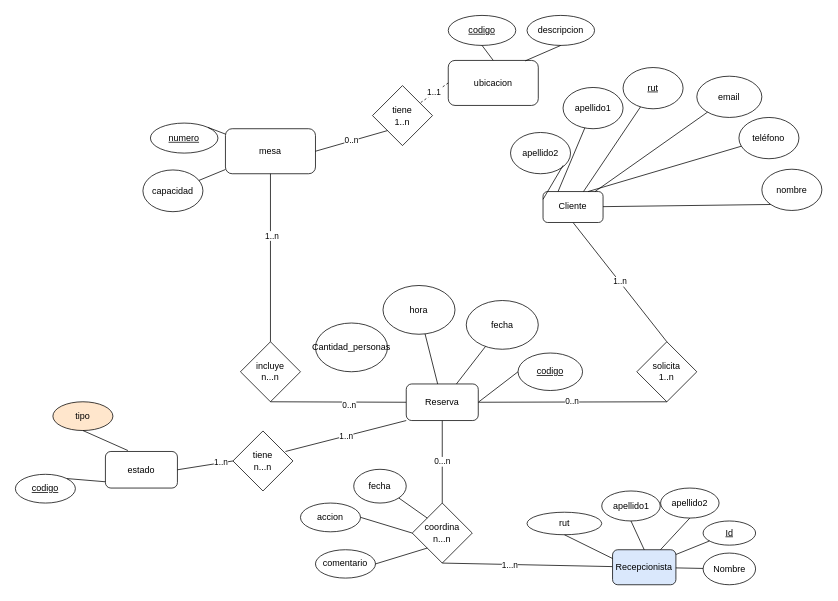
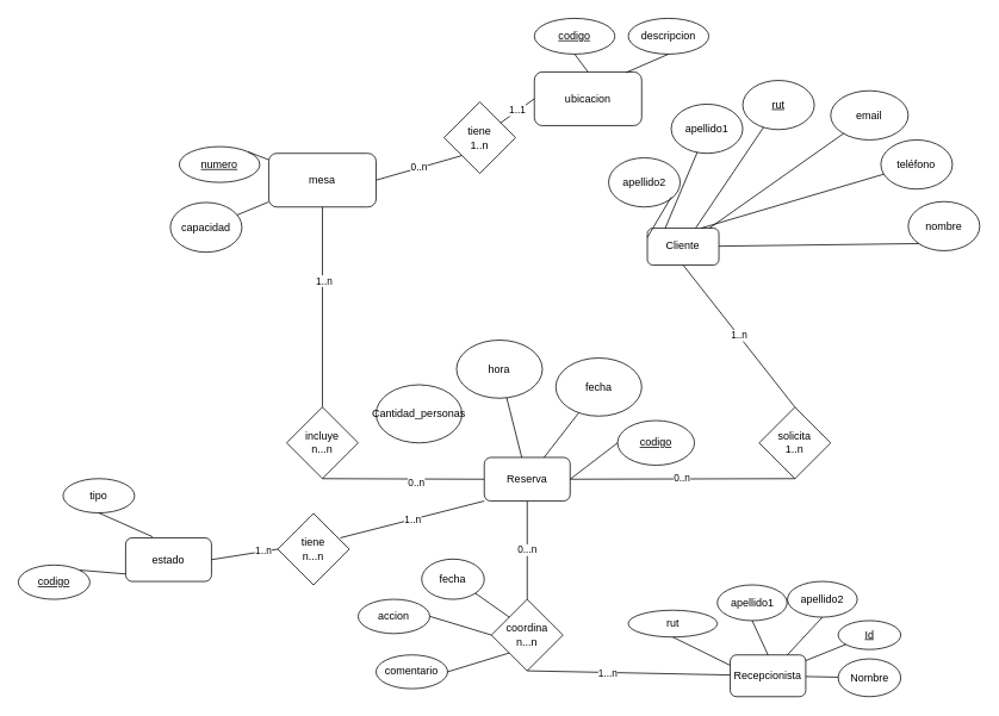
  <mxCell id="0" />
  <mxCell id="1" parent="0" />
  <mxCell id="2" value="coordina&lt;br&gt;n...n" style="rhombus;whiteSpace=wrap;html=1;" parent="1" vertex="1"><mxGeometry x="549" y="670" width="80" height="80" as="geometry" /></mxCell>
  <mxCell id="3" value="solicita&lt;br&gt;1..n" style="rhombus;whiteSpace=wrap;html=1;" parent="1" vertex="1"><mxGeometry x="848.33" y="455" width="80" height="80" as="geometry" /></mxCell>
  <mxCell id="4" value="" style="endArrow=none;html=1;rounded=0;entryX=0.5;entryY=1;entryDx=0;entryDy=0;" parent="1" source="30" target="2" edge="1"><mxGeometry width="50" height="50" relative="1" as="geometry"><mxPoint x="670" y="590" as="sourcePoint" /><mxPoint x="720" y="540" as="targetPoint" /></mxGeometry></mxCell>
  <mxCell id="5" value="1...n" style="edgeLabel;html=1;align=center;verticalAlign=middle;resizable=0;points=[];" parent="4" vertex="1" connectable="0"><mxGeometry x="0.217" y="1" relative="1" as="geometry"><mxPoint as="offset" /></mxGeometry></mxCell>
  <mxCell id="6" value="0...n" style="endArrow=none;html=1;rounded=0;entryX=0.5;entryY=0;entryDx=0;entryDy=0;exitX=0.5;exitY=1;exitDx=0;exitDy=0;" parent="1" source="39" target="2" edge="1"><mxGeometry width="50" height="50" relative="1" as="geometry"><mxPoint x="670" y="590" as="sourcePoint" /><mxPoint x="720" y="540" as="targetPoint" /><Array as="points" /></mxGeometry></mxCell>
  <mxCell id="7" value="0..n" style="endArrow=none;html=1;rounded=0;entryX=1;entryY=0.5;entryDx=0;entryDy=0;exitX=0.5;exitY=1;exitDx=0;exitDy=0;" parent="1" source="3" target="39" edge="1"><mxGeometry width="50" height="50" relative="1" as="geometry"><mxPoint x="670" y="590" as="sourcePoint" /><mxPoint x="720" y="540" as="targetPoint" /></mxGeometry></mxCell>
  <mxCell id="8" value="1..n" style="endArrow=none;html=1;rounded=0;entryX=0.5;entryY=0;entryDx=0;entryDy=0;exitX=0.5;exitY=1;exitDx=0;exitDy=0;" parent="1" source="9" target="3" edge="1"><mxGeometry width="50" height="50" relative="1" as="geometry"><mxPoint x="1030" y="595.4" as="sourcePoint" /><mxPoint x="1080" y="545.4" as="targetPoint" /></mxGeometry></mxCell>
  <mxCell id="9" value="Cliente" style="rounded=1;whiteSpace=wrap;html=1;" parent="1" vertex="1"><mxGeometry x="723.333" y="254.785" width="80" height="41.25" as="geometry" /></mxCell>
  <mxCell id="10" value="&lt;u&gt;rut&lt;/u&gt;" style="ellipse;whiteSpace=wrap;html=1;" parent="1" vertex="1"><mxGeometry x="830.003" y="89.46" width="80" height="55" as="geometry" /></mxCell>
  <mxCell id="11" value="nombre" style="ellipse;whiteSpace=wrap;html=1;" parent="1" vertex="1"><mxGeometry x="1014.997" y="225.005" width="80" height="55" as="geometry" /></mxCell>
  <mxCell id="12" value="apellido1" style="ellipse;whiteSpace=wrap;html=1;" parent="1" vertex="1"><mxGeometry x="750" y="116.025" width="80" height="55" as="geometry" /></mxCell>
  <mxCell id="13" value="teléfono" style="ellipse;whiteSpace=wrap;html=1;" parent="1" vertex="1"><mxGeometry x="984.44" y="156.02" width="80" height="55" as="geometry" /></mxCell>
  <mxCell id="14" value="email" style="ellipse;whiteSpace=wrap;html=1;" parent="1" vertex="1"><mxGeometry x="928.33" y="101.02" width="86.667" height="55" as="geometry" /></mxCell>
  <mxCell id="15" value="" style="endArrow=none;html=1;rounded=0;" parent="1" source="9" target="10" edge="1"><mxGeometry width="50" height="50" relative="1" as="geometry"><mxPoint x="840" y="104.37" as="sourcePoint" /><mxPoint x="890" y="54.37" as="targetPoint" /></mxGeometry></mxCell>
  <mxCell id="16" value="&lt;u&gt;codigo&lt;/u&gt;" style="ellipse;whiteSpace=wrap;html=1;" parent="1" vertex="1"><mxGeometry x="690" y="470" width="86" height="50" as="geometry" /></mxCell>
  <mxCell id="17" value="" style="endArrow=none;html=1;rounded=0;" parent="1" source="9" target="14" edge="1"><mxGeometry width="50" height="50" relative="1" as="geometry"><mxPoint x="710" y="74.37" as="sourcePoint" /><mxPoint x="760" y="24.37" as="targetPoint" /></mxGeometry></mxCell>
  <mxCell id="18" value="" style="endArrow=none;html=1;rounded=0;entryX=0.75;entryY=0;entryDx=0;entryDy=0;" parent="1" source="13" target="9" edge="1"><mxGeometry width="50" height="50" relative="1" as="geometry"><mxPoint x="710" y="74.37" as="sourcePoint" /><mxPoint x="760" y="24.37" as="targetPoint" /></mxGeometry></mxCell>
  <mxCell id="19" value="" style="endArrow=none;html=1;rounded=0;entryX=0.25;entryY=0;entryDx=0;entryDy=0;" parent="1" source="12" edge="1" target="9"><mxGeometry width="50" height="50" relative="1" as="geometry"><mxPoint x="710" y="74.37" as="sourcePoint" /><mxPoint x="860" y="260" as="targetPoint" /></mxGeometry></mxCell>
  <mxCell id="20" value="" style="endArrow=none;html=1;rounded=0;entryX=0;entryY=0.5;entryDx=0;entryDy=0;exitX=1;exitY=0.5;exitDx=0;exitDy=0;" parent="1" source="39" target="16" edge="1"><mxGeometry width="50" height="50" relative="1" as="geometry"><mxPoint x="400" y="866.03" as="sourcePoint" /><mxPoint x="450" y="816.03" as="targetPoint" /></mxGeometry></mxCell>
  <mxCell id="21" value="" style="endArrow=none;html=1;rounded=0;entryX=0;entryY=1;entryDx=0;entryDy=0;" parent="1" source="9" target="11" edge="1"><mxGeometry width="50" height="50" relative="1" as="geometry"><mxPoint x="710" y="74.37" as="sourcePoint" /><mxPoint x="1050.44" y="135.404" as="targetPoint" /></mxGeometry></mxCell>
  <mxCell id="22" value="mesa" style="rounded=1;whiteSpace=wrap;html=1;" parent="1" vertex="1"><mxGeometry x="300" y="171.03" width="120" height="60" as="geometry" /></mxCell>
  <mxCell id="23" value="&lt;u&gt;codigo&lt;/u&gt;" style="ellipse;whiteSpace=wrap;html=1;" parent="1" vertex="1"><mxGeometry x="597" y="20" width="90" height="40" as="geometry" /></mxCell>
  <mxCell id="24" value="&lt;u&gt;numero&lt;/u&gt;" style="ellipse;whiteSpace=wrap;html=1;" parent="1" vertex="1"><mxGeometry x="200" y="163.52" width="90" height="40" as="geometry" /></mxCell>
  <mxCell id="25" value="capacidad" style="ellipse;whiteSpace=wrap;html=1;" parent="1" vertex="1"><mxGeometry x="190" y="226" width="80" height="55.63" as="geometry" /></mxCell>
  <mxCell id="26" value="" style="endArrow=none;html=1;rounded=0;entryX=0.5;entryY=0;entryDx=0;entryDy=0;exitX=0.5;exitY=1;exitDx=0;exitDy=0;" parent="1" source="23" target="57" edge="1"><mxGeometry width="50" height="50" relative="1" as="geometry"><mxPoint x="440" y="30" as="sourcePoint" /><mxPoint x="620" y="64.46" as="targetPoint" /></mxGeometry></mxCell>
  <mxCell id="27" value="" style="endArrow=none;html=1;rounded=0;exitX=1;exitY=0;exitDx=0;exitDy=0;" parent="1" source="24" target="22" edge="1"><mxGeometry width="50" height="50" relative="1" as="geometry"><mxPoint x="570" y="114.46" as="sourcePoint" /><mxPoint x="620" y="64.46" as="targetPoint" /></mxGeometry></mxCell>
  <mxCell id="28" value="" style="endArrow=none;html=1;rounded=0;" parent="1" source="25" target="22" edge="1"><mxGeometry width="50" height="50" relative="1" as="geometry"><mxPoint x="570" y="114.46" as="sourcePoint" /><mxPoint x="620" y="64.46" as="targetPoint" /></mxGeometry></mxCell>
  <mxCell id="29" value="Nombre" style="ellipse;whiteSpace=wrap;html=1;" parent="1" vertex="1"><mxGeometry x="936.66" y="736.67" width="70" height="42.22" as="geometry" /></mxCell>
- <mxCell id="30" value="Recepcionista" style="rounded=1;whiteSpace=wrap;html=1;fillColor=#dae8fc;" parent="1" vertex="1"><mxGeometry x="815.995" y="732.223" width="84.444" height="46.667" as="geometry" /></mxCell>
+ <mxCell id="30" value="Recepcionista" style="rounded=1;whiteSpace=wrap;html=1;" parent="1" vertex="1"><mxGeometry x="815.995" y="732.223" width="84.444" height="46.667" as="geometry" /></mxCell>
  <mxCell id="31" value="&lt;u&gt;Id&lt;/u&gt;" style="ellipse;whiteSpace=wrap;html=1;" parent="1" vertex="1"><mxGeometry x="936.66" y="693.89" width="70" height="32.22" as="geometry" /></mxCell>
  <mxCell id="32" value="" style="endArrow=none;html=1;rounded=0;" parent="1" source="30" target="29" edge="1"><mxGeometry width="50" height="50" relative="1" as="geometry"><mxPoint x="980" y="720" as="sourcePoint" /><mxPoint x="1230" y="730" as="targetPoint" /></mxGeometry></mxCell>
  <mxCell id="33" value="" style="endArrow=none;html=1;rounded=0;" parent="1" source="30" target="31" edge="1"><mxGeometry width="50" height="50" relative="1" as="geometry"><mxPoint y="780" as="sourcePoint" x="1180" /><mxPoint x="1230" y="730" as="targetPoint" /><Array as="points" /></mxGeometry></mxCell>
  <mxCell id="34" value="incluye&lt;br&gt;n...n" style="rhombus;whiteSpace=wrap;html=1;" parent="1" vertex="1"><mxGeometry x="320" y="455" width="80" height="80" as="geometry" /></mxCell>
  <mxCell id="35" value="" style="endArrow=none;html=1;rounded=0;entryX=0.5;entryY=1;entryDx=0;entryDy=0;exitX=0;exitY=0.5;exitDx=0;exitDy=0;" parent="1" source="39" target="34" edge="1"><mxGeometry width="50" height="50" relative="1" as="geometry"><mxPoint x="500" y="500" as="sourcePoint" /><mxPoint x="550" y="450" as="targetPoint" /></mxGeometry></mxCell>
  <mxCell id="36" value="0..n" style="edgeLabel;html=1;align=center;verticalAlign=middle;resizable=0;points=[];" vertex="1" connectable="0" parent="35"><mxGeometry x="-0.164" y="4" relative="1" as="geometry"><mxPoint as="offset" /></mxGeometry></mxCell>
  <mxCell id="37" value="" style="endArrow=none;html=1;rounded=0;exitX=0.5;exitY=0;exitDx=0;exitDy=0;" parent="1" source="34" target="22" edge="1"><mxGeometry width="50" height="50" relative="1" as="geometry"><mxPoint x="500" y="500" as="sourcePoint" /><mxPoint x="550" y="450" as="targetPoint" /></mxGeometry></mxCell>
  <mxCell id="38" value="1..n" style="edgeLabel;html=1;align=center;verticalAlign=middle;resizable=0;points=[];" vertex="1" connectable="0" parent="37"><mxGeometry x="0.264" y="-1" relative="1" as="geometry"><mxPoint as="offset" /></mxGeometry></mxCell>
  <mxCell id="39" value="Reserva" style="rounded=1;whiteSpace=wrap;html=1;" parent="1" vertex="1"><mxGeometry x="541" y="511.25" width="96" height="48.75" as="geometry" /></mxCell>
  <mxCell id="40" value="hora" style="ellipse;whiteSpace=wrap;html=1;" parent="1" vertex="1"><mxGeometry x="510" y="380" width="96" height="65" as="geometry" /></mxCell>
  <mxCell id="41" value="fecha" style="ellipse;whiteSpace=wrap;html=1;" parent="1" vertex="1"><mxGeometry x="621" y="400" width="96" height="65" as="geometry" /></mxCell>
  <mxCell id="42" value="Cantidad_personas" style="ellipse;whiteSpace=wrap;html=1;" parent="1" vertex="1"><mxGeometry x="420" y="430.005" width="96" height="65" as="geometry" /></mxCell>
  <mxCell id="43" value="" style="endArrow=none;html=1;rounded=0;" parent="1" source="39" target="41" edge="1"><mxGeometry width="50" height="50" relative="1" as="geometry"><mxPoint x="297" y="750" as="sourcePoint" /><mxPoint x="347" y="700" as="targetPoint" /></mxGeometry></mxCell>
  <mxCell id="44" value="" style="endArrow=none;html=1;rounded=0;" parent="1" source="39" target="40" edge="1"><mxGeometry width="50" height="50" relative="1" as="geometry"><mxPoint x="297" y="750" as="sourcePoint" /><mxPoint x="347" y="700" as="targetPoint" /></mxGeometry></mxCell>
  <mxCell id="45" value="apellido1" style="ellipse;whiteSpace=wrap;html=1;" parent="1" vertex="1"><mxGeometry x="801.56" y="653.89" width="78" height="40" as="geometry" /></mxCell>
  <mxCell id="46" value="" style="endArrow=none;html=1;rounded=0;entryX=0.5;entryY=1;entryDx=0;entryDy=0;" parent="1" source="30" target="50" edge="1"><mxGeometry width="50" height="50" relative="1" as="geometry"><mxPoint x="500" y="500" as="sourcePoint" /><mxPoint x="909" y="720" as="targetPoint" /></mxGeometry></mxCell>
  <mxCell id="47" value="" style="endArrow=none;html=1;rounded=0;entryX=0.5;entryY=1;entryDx=0;entryDy=0;exitX=0.5;exitY=0;exitDx=0;exitDy=0;" parent="1" source="30" target="45" edge="1"><mxGeometry width="50" height="50" relative="1" as="geometry"><mxPoint x="500" y="500" as="sourcePoint" /><mxPoint x="829.78" y="690" as="targetPoint" /></mxGeometry></mxCell>
  <mxCell id="48" value="rut" style="ellipse;whiteSpace=wrap;html=1;" parent="1" vertex="1"><mxGeometry x="702" y="682.22" width="99.56" height="30" as="geometry" /></mxCell>
  <mxCell id="49" value="" style="endArrow=none;html=1;rounded=0;exitX=0.5;exitY=1;exitDx=0;exitDy=0;entryX=0;entryY=0.25;entryDx=0;entryDy=0;" parent="1" source="48" target="30" edge="1"><mxGeometry width="50" height="50" relative="1" as="geometry"><mxPoint x="500" y="500" as="sourcePoint" /><mxPoint x="550" y="450" as="targetPoint" /></mxGeometry></mxCell>
  <mxCell id="50" value="apellido2" style="ellipse;whiteSpace=wrap;html=1;" vertex="1" parent="1"><mxGeometry x="880" y="650" width="78" height="40" as="geometry" /></mxCell>
  <mxCell id="51" value="fecha" style="ellipse;whiteSpace=wrap;html=1;" vertex="1" parent="1"><mxGeometry x="471" y="625" width="70" height="45" as="geometry" /></mxCell>
  <mxCell id="52" value="accion" style="ellipse;whiteSpace=wrap;html=1;" vertex="1" parent="1"><mxGeometry x="400" y="670" width="80" height="38.33" as="geometry" /></mxCell>
  <mxCell id="53" value="comentario" style="ellipse;whiteSpace=wrap;html=1;" vertex="1" parent="1"><mxGeometry x="420" y="732.22" width="80" height="37.78" as="geometry" /></mxCell>
  <mxCell id="54" value="" style="endArrow=none;html=1;rounded=0;entryX=1;entryY=1;entryDx=0;entryDy=0;exitX=0;exitY=0;exitDx=0;exitDy=0;" edge="1" parent="1" source="2" target="51"><mxGeometry width="50" height="50" relative="1" as="geometry"><mxPoint x="500" y="730" as="sourcePoint" /><mxPoint x="550" y="680" as="targetPoint" /></mxGeometry></mxCell>
  <mxCell id="55" value="" style="endArrow=none;html=1;rounded=0;exitX=0;exitY=0.5;exitDx=0;exitDy=0;" edge="1" parent="1" source="2"><mxGeometry width="50" height="50" relative="1" as="geometry"><mxPoint x="525.5" y="712.22" as="sourcePoint" /><mxPoint x="480" y="689" as="targetPoint" /><Array as="points" /></mxGeometry></mxCell>
  <mxCell id="56" value="" style="endArrow=none;html=1;rounded=0;entryX=1;entryY=0.5;entryDx=0;entryDy=0;exitX=0;exitY=1;exitDx=0;exitDy=0;" edge="1" parent="1" source="2" target="53"><mxGeometry width="50" height="50" relative="1" as="geometry"><mxPoint x="549" y="776.82" as="sourcePoint" /><mxPoint x="511.095" y="750.004" as="targetPoint" /><Array as="points" /></mxGeometry></mxCell>
  <mxCell id="57" value="ubicacion" style="rounded=1;whiteSpace=wrap;html=1;" vertex="1" parent="1"><mxGeometry x="597" y="80" width="120" height="60" as="geometry" /></mxCell>
  <mxCell id="58" value="tiene&lt;br&gt;1..n" style="rhombus;whiteSpace=wrap;html=1;" vertex="1" parent="1"><mxGeometry x="496" y="113.52" width="80" height="80" as="geometry" /></mxCell>
  <mxCell id="59" value="descripcion" style="ellipse;whiteSpace=wrap;html=1;" vertex="1" parent="1"><mxGeometry x="702" y="20" width="90" height="40" as="geometry" /></mxCell>
  <mxCell id="60" value="" style="endArrow=none;html=1;rounded=0;entryX=0.855;entryY=0.01;entryDx=0;entryDy=0;exitX=0.5;exitY=1;exitDx=0;exitDy=0;entryPerimeter=0;" edge="1" parent="1" source="59" target="57"><mxGeometry width="50" height="50" relative="1" as="geometry"><mxPoint x="516" y="5" as="sourcePoint" /><mxPoint x="571.96" y="29.46" as="targetPoint" /><Array as="points" /></mxGeometry></mxCell>
- <mxCell id="61" value="1..1" style="endArrow=none;html=1;rounded=0;exitX=0;exitY=0.5;exitDx=0;exitDy=0;dashed=1;" edge="1" parent="1" source="57" target="58"><mxGeometry width="50" height="50" relative="1" as="geometry"><mxPoint x="580" y="143.79" as="sourcePoint" /><mxPoint x="596.96" y="183.25" as="targetPoint" /><Array as="points" /></mxGeometry></mxCell>
+ <mxCell id="61" value="1..1" style="endArrow=none;html=1;rounded=0;exitX=0;exitY=0.5;exitDx=0;exitDy=0;" edge="1" parent="1" source="57" target="58"><mxGeometry width="50" height="50" relative="1" as="geometry"><mxPoint x="580" y="143.79" as="sourcePoint" /><mxPoint x="596.96" y="183.25" as="targetPoint" /><Array as="points" /></mxGeometry></mxCell>
  <mxCell id="62" value="0..n" style="endArrow=none;html=1;rounded=0;exitX=0;exitY=1;exitDx=0;exitDy=0;entryX=1;entryY=0.5;entryDx=0;entryDy=0;" edge="1" parent="1" source="58" target="22"><mxGeometry width="50" height="50" relative="1" as="geometry"><mxPoint x="484.85" y="177.68" as="sourcePoint" /><mxPoint x="435.143" y="231.033" as="targetPoint" /><Array as="points" /></mxGeometry></mxCell>
  <mxCell id="63" value="apellido2" style="ellipse;whiteSpace=wrap;html=1;" vertex="1" parent="1"><mxGeometry x="680" y="176.025" width="80" height="55" as="geometry" /></mxCell>
  <mxCell id="64" value="" style="endArrow=none;html=1;rounded=0;entryX=0;entryY=0.25;entryDx=0;entryDy=0;" edge="1" parent="1" target="9"><mxGeometry width="50" height="50" relative="1" as="geometry"><mxPoint x="750.002" y="219.996" as="sourcePoint" /><mxPoint x="810.963" y="306.485" as="targetPoint" /></mxGeometry></mxCell>
  <mxCell id="65" value="estado" style="rounded=1;whiteSpace=wrap;html=1;" vertex="1" parent="1"><mxGeometry x="140" y="601.25" width="96" height="48.75" as="geometry" /></mxCell>
  <mxCell id="66" value="tiene&lt;br&gt;n...n" style="rhombus;whiteSpace=wrap;html=1;" vertex="1" parent="1"><mxGeometry x="310" y="573.89" width="80" height="80" as="geometry" /></mxCell>
  <mxCell id="67" value="1..n" style="endArrow=none;html=1;rounded=0;entryX=1;entryY=0.5;entryDx=0;entryDy=0;exitX=0;exitY=1;exitDx=0;exitDy=0;" edge="1" parent="1" source="39"><mxGeometry width="50" height="50" relative="1" as="geometry"><mxPoint x="449" y="580.14" as="sourcePoint" /><mxPoint x="380" y="601.25" as="targetPoint" /><Array as="points" /></mxGeometry></mxCell>
  <mxCell id="68" value="" style="endArrow=none;html=1;rounded=0;entryX=1;entryY=0.5;entryDx=0;entryDy=0;exitX=0;exitY=0.5;exitDx=0;exitDy=0;" edge="1" parent="1" source="66" target="65"><mxGeometry width="50" height="50" relative="1" as="geometry"><mxPoint x="310" y="650" as="sourcePoint" /><mxPoint x="241" y="671.11" as="targetPoint" /><Array as="points" /></mxGeometry></mxCell>
  <mxCell id="69" value="1..n" style="edgeLabel;html=1;align=center;verticalAlign=middle;resizable=0;points=[];" vertex="1" connectable="0" parent="68"><mxGeometry x="-0.523" y="-1" relative="1" as="geometry"><mxPoint x="1" as="offset" /></mxGeometry></mxCell>
- <mxCell id="70" value="tipo" style="ellipse;whiteSpace=wrap;html=1;fillColor=#ffe6cc;" vertex="1" parent="1"><mxGeometry x="70" y="535" width="80" height="38.33" as="geometry" /></mxCell>
+ <mxCell id="70" value="tipo" style="ellipse;whiteSpace=wrap;html=1;" vertex="1" parent="1"><mxGeometry x="70" y="535" width="80" height="38.33" as="geometry" /></mxCell>
  <mxCell id="71" value="&lt;u&gt;codigo&lt;/u&gt;" style="ellipse;whiteSpace=wrap;html=1;" vertex="1" parent="1"><mxGeometry x="20" y="631.67" width="80" height="38.33" as="geometry" /></mxCell>
  <mxCell id="72" value="" style="endArrow=none;html=1;rounded=0;entryX=0.5;entryY=1;entryDx=0;entryDy=0;" edge="1" parent="1" target="70"><mxGeometry width="50" height="50" relative="1" as="geometry"><mxPoint x="170" y="600" as="sourcePoint" /><mxPoint x="151" y="571.735" as="targetPoint" /><Array as="points" /></mxGeometry></mxCell>
  <mxCell id="73" value="" style="endArrow=none;html=1;rounded=0;entryX=1;entryY=0;entryDx=0;entryDy=0;exitX=0;exitY=0.5;exitDx=0;exitDy=0;" edge="1" parent="1" target="71"><mxGeometry width="50" height="50" relative="1" as="geometry"><mxPoint x="140" y="641.63" as="sourcePoint" /><mxPoint x="66" y="653.365" as="targetPoint" /><Array as="points" /></mxGeometry></mxCell>
